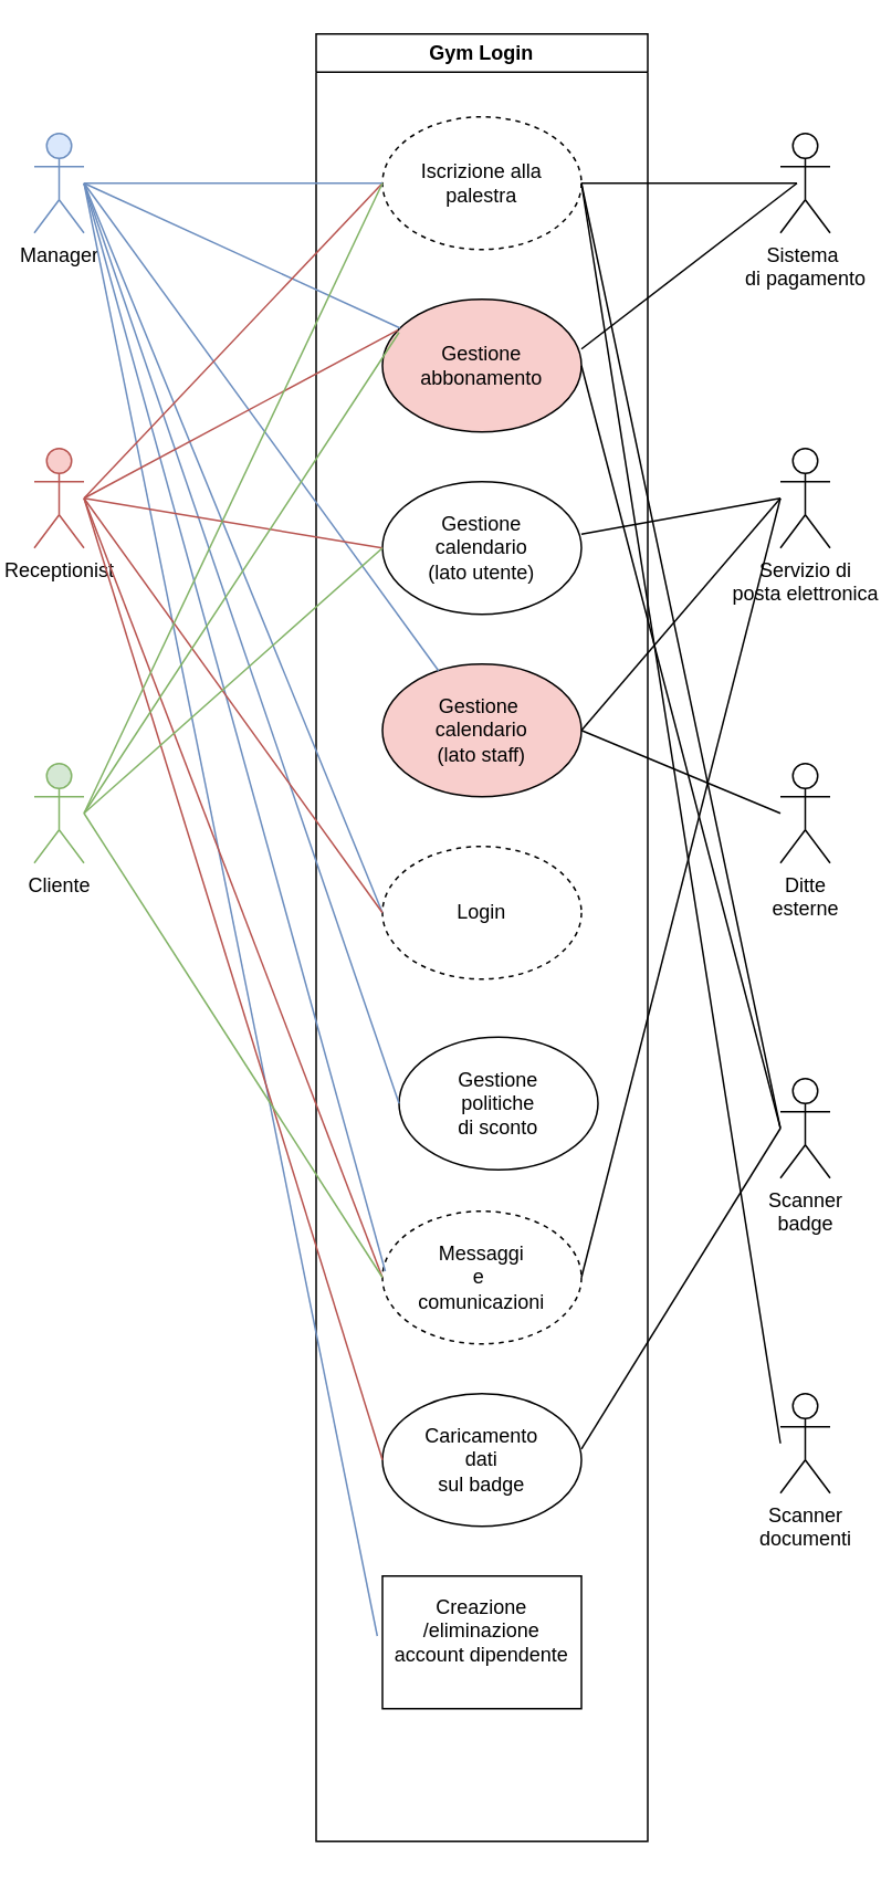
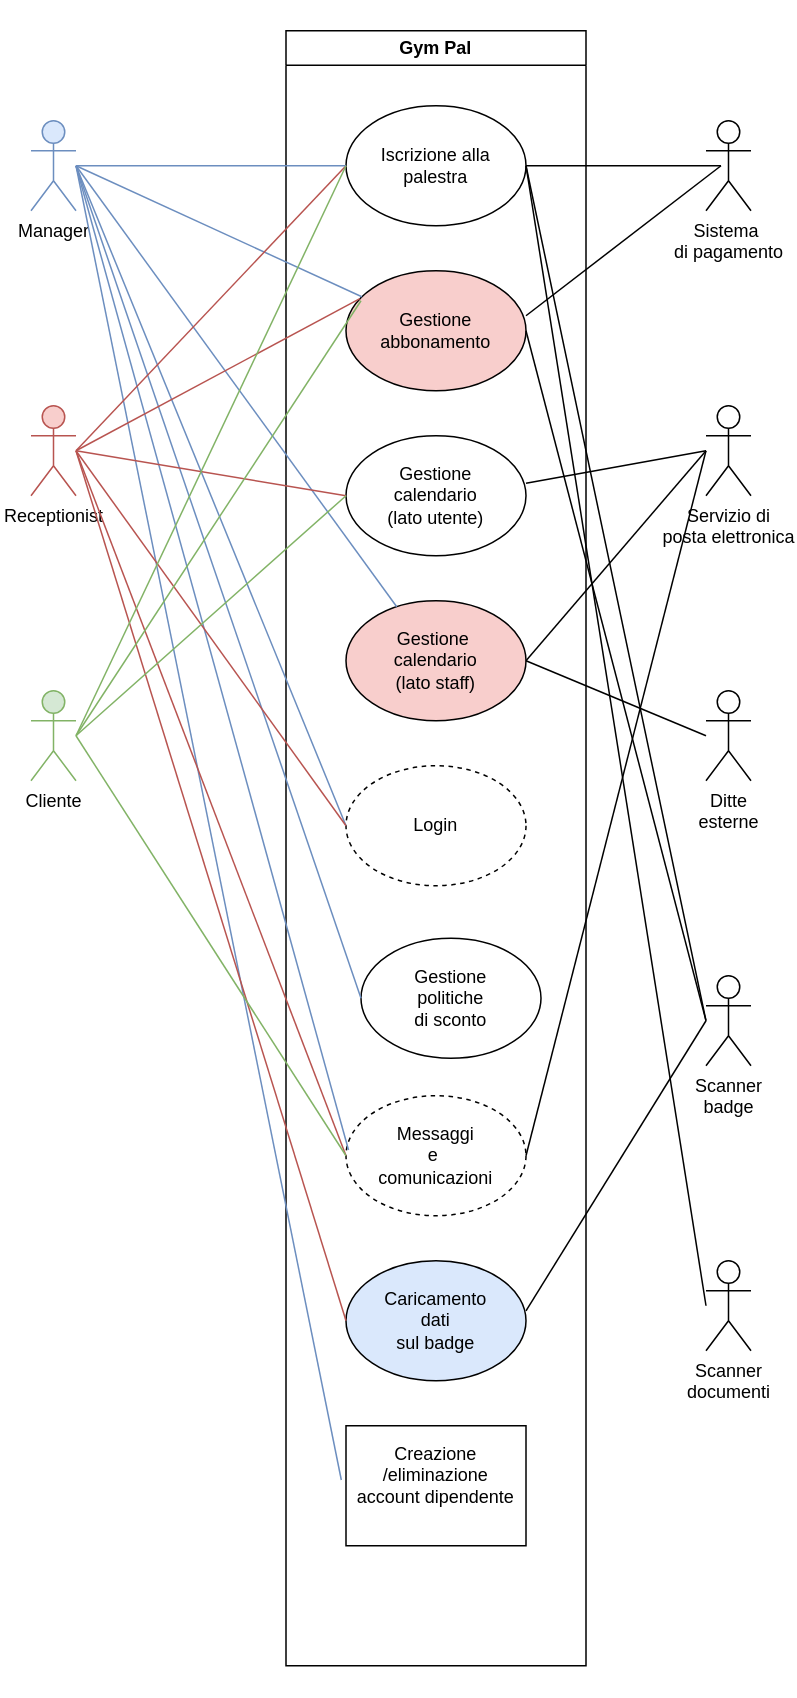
  <mxCell id="0" />
  <mxCell id="1" parent="0" />
- <mxCell id="2" value="Gym Login" style="swimlane;whiteSpace=wrap;html=1;fillStyle=auto;fillColor=none;" vertex="1" parent="1"><mxGeometry x="190" y="20" width="200" height="1090" as="geometry"><mxRectangle x="310" y="40" width="90" height="30" as="alternateBounds" /></mxGeometry></mxCell>
- <mxCell id="3" value="Iscrizione&amp;nbsp;&lt;span style=&quot;background-color: initial;&quot;&gt;alla&lt;/span&gt;&lt;div&gt;palestra&lt;/div&gt;" style="ellipse;whiteSpace=wrap;html=1;align=center;dashed=1;" vertex="1" parent="2"><mxGeometry x="40" y="50" width="120" height="80" as="geometry" /></mxCell>
+ <mxCell id="2" value="Gym Pal" style="swimlane;whiteSpace=wrap;html=1;fillStyle=auto;fillColor=none;" vertex="1" parent="1"><mxGeometry x="190" y="20" width="200" height="1090" as="geometry"><mxRectangle x="310" y="40" width="90" height="30" as="alternateBounds" /></mxGeometry></mxCell>
+ <mxCell id="3" value="Iscrizione&amp;nbsp;&lt;span style=&quot;background-color: initial;&quot;&gt;alla&lt;/span&gt;&lt;div&gt;palestra&lt;/div&gt;" style="ellipse;whiteSpace=wrap;html=1;align=center;" vertex="1" parent="2"><mxGeometry x="40" y="50" width="120" height="80" as="geometry" /></mxCell>
  <mxCell id="4" value="Gestione&lt;div&gt;calendario&lt;/div&gt;&lt;div&gt;(lato utente)&lt;/div&gt;" style="ellipse;whiteSpace=wrap;html=1;" vertex="1" parent="2"><mxGeometry x="40" y="270" width="120" height="80" as="geometry" /></mxCell>
  <mxCell id="5" value="Gestione&amp;nbsp;&lt;div&gt;calendario&lt;/div&gt;&lt;div&gt;(lato staff)&lt;/div&gt;" style="ellipse;whiteSpace=wrap;html=1;fillColor=#f8cecc;" vertex="1" parent="2"><mxGeometry x="40" y="380" width="120" height="80" as="geometry" /></mxCell>
  <mxCell id="6" value="Login" style="ellipse;whiteSpace=wrap;html=1;dashed=1;" vertex="1" parent="2"><mxGeometry x="40" y="490" width="120" height="80" as="geometry" /></mxCell>
  <mxCell id="7" value="Gestione&lt;div&gt;politiche&lt;/div&gt;&lt;div&gt;di sconto&lt;/div&gt;" style="ellipse;whiteSpace=wrap;html=1;" vertex="1" parent="2"><mxGeometry x="50" y="605" width="120" height="80" as="geometry" /></mxCell>
  <mxCell id="8" value="Messaggi&lt;div&gt;e&amp;nbsp;&lt;/div&gt;&lt;div&gt;comunicazioni&lt;/div&gt;" style="ellipse;whiteSpace=wrap;html=1;dashed=1;" vertex="1" parent="2"><mxGeometry x="40" y="710" width="120" height="80" as="geometry" /></mxCell>
- <mxCell id="9" value="Caricamento&lt;div&gt;dati&lt;/div&gt;&lt;div&gt;sul badge&lt;/div&gt;" style="ellipse;whiteSpace=wrap;html=1;" vertex="1" parent="2"><mxGeometry x="40" y="820" width="120" height="80" as="geometry" /></mxCell>
+ <mxCell id="9" value="Caricamento&lt;div&gt;dati&lt;/div&gt;&lt;div&gt;sul badge&lt;/div&gt;" style="ellipse;whiteSpace=wrap;html=1;fillColor=#dae8fc;" vertex="1" parent="2"><mxGeometry x="40" y="820" width="120" height="80" as="geometry" /></mxCell>
  <mxCell id="10" value="Creazione&lt;div&gt;/eliminazione&lt;/div&gt;&lt;div&gt;account dipendente&lt;br&gt;&lt;div&gt;&lt;br&gt;&lt;/div&gt;&lt;/div&gt;" style="whiteSpace=wrap;html=1;rounded=0;" vertex="1" parent="2"><mxGeometry x="40" y="930" width="120" height="80" as="geometry" /></mxCell>
  <mxCell id="11" style="edgeStyle=orthogonalEdgeStyle;rounded=0;orthogonalLoop=1;jettySize=auto;html=1;exitX=0.5;exitY=1;exitDx=0;exitDy=0;" edge="1" parent="1" source="2"><mxGeometry relative="1" as="geometry"><mxPoint x="290" y="1110" as="targetPoint" /></mxGeometry></mxCell>
  <mxCell id="12" value="&lt;span style=&quot;background-color: initial;&quot;&gt;Gestione&lt;/span&gt;&lt;div&gt;&lt;span style=&quot;background-color: initial;&quot;&gt;abbonamento&lt;/span&gt;&lt;/div&gt;" style="ellipse;whiteSpace=wrap;html=1;fillColor=#f8cecc;" vertex="1" parent="1"><mxGeometry x="230" y="180" width="120" height="80" as="geometry" /></mxCell>
  <mxCell id="13" value="Manager" style="shape=umlActor;verticalLabelPosition=bottom;verticalAlign=top;html=1;outlineConnect=0;fillColor=#dae8fc;strokeColor=#6c8ebf;" vertex="1" parent="1"><mxGeometry x="20" y="80" width="30" height="60" as="geometry" /></mxCell>
  <mxCell id="14" value="Receptionist" style="shape=umlActor;verticalLabelPosition=bottom;verticalAlign=top;html=1;outlineConnect=0;fillColor=#f8cecc;strokeColor=#b85450;" vertex="1" parent="1"><mxGeometry x="20" y="270" width="30" height="60" as="geometry" /></mxCell>
  <mxCell id="15" value="Cliente" style="shape=umlActor;verticalLabelPosition=bottom;verticalAlign=top;html=1;outlineConnect=0;fillColor=#d5e8d4;strokeColor=#82b366;" vertex="1" parent="1"><mxGeometry x="20" y="460" width="30" height="60" as="geometry" /></mxCell>
  <mxCell id="16" value="Sistema&amp;nbsp;&lt;div&gt;di pagamento&lt;/div&gt;" style="shape=umlActor;verticalLabelPosition=bottom;verticalAlign=top;html=1;outlineConnect=0;" vertex="1" parent="1"><mxGeometry x="470" y="80" width="30" height="60" as="geometry" /></mxCell>
  <mxCell id="17" value="Servizio di&lt;div&gt;posta elettronica&lt;/div&gt;" style="shape=umlActor;verticalLabelPosition=bottom;verticalAlign=top;html=1;outlineConnect=0;" vertex="1" parent="1"><mxGeometry x="470" y="270" width="30" height="60" as="geometry" /></mxCell>
  <mxCell id="18" value="Ditte&lt;div&gt;esterne&lt;/div&gt;" style="shape=umlActor;verticalLabelPosition=bottom;verticalAlign=top;html=1;outlineConnect=0;" vertex="1" parent="1"><mxGeometry x="470" y="460" width="30" height="60" as="geometry" /></mxCell>
  <mxCell id="19" value="Scanner&lt;div&gt;badge&lt;/div&gt;" style="shape=umlActor;verticalLabelPosition=bottom;verticalAlign=top;html=1;outlineConnect=0;" vertex="1" parent="1"><mxGeometry x="470" y="650" width="30" height="60" as="geometry" /></mxCell>
  <mxCell id="20" value="Scanner&lt;div&gt;documenti&lt;/div&gt;" style="shape=umlActor;verticalLabelPosition=bottom;verticalAlign=top;html=1;outlineConnect=0;" vertex="1" parent="1"><mxGeometry x="470" y="840" width="30" height="60" as="geometry" /></mxCell>
  <mxCell id="21" value="" style="endArrow=none;html=1;rounded=0;fillColor=#dae8fc;strokeColor=#6c8ebf;" edge="1" parent="1" target="5"><mxGeometry width="50" height="50" relative="1" as="geometry"><mxPoint x="50" y="110" as="sourcePoint" /><mxPoint x="100" y="60" as="targetPoint" /></mxGeometry></mxCell>
  <mxCell id="22" value="" style="endArrow=none;html=1;rounded=0;fillColor=#dae8fc;strokeColor=#6c8ebf;" edge="1" parent="1" target="12"><mxGeometry width="50" height="50" relative="1" as="geometry"><mxPoint x="50" y="110" as="sourcePoint" /><mxPoint x="100" y="60" as="targetPoint" /></mxGeometry></mxCell>
  <mxCell id="23" value="" style="endArrow=none;html=1;rounded=0;entryX=0;entryY=0.5;entryDx=0;entryDy=0;fillColor=#dae8fc;strokeColor=#6c8ebf;" edge="1" parent="1" target="6"><mxGeometry width="50" height="50" relative="1" as="geometry"><mxPoint x="50" y="110" as="sourcePoint" /><mxPoint x="220" y="532.069" as="targetPoint" /></mxGeometry></mxCell>
  <mxCell id="24" value="" style="endArrow=none;html=1;rounded=0;entryX=0;entryY=0.5;entryDx=0;entryDy=0;fillColor=#dae8fc;strokeColor=#6c8ebf;" edge="1" parent="1" target="7"><mxGeometry width="50" height="50" relative="1" as="geometry"><mxPoint x="50" y="110" as="sourcePoint" /><mxPoint x="100" y="60" as="targetPoint" /></mxGeometry></mxCell>
  <mxCell id="25" value="" style="endArrow=none;html=1;rounded=0;entryX=0.014;entryY=0.452;entryDx=0;entryDy=0;entryPerimeter=0;fillColor=#dae8fc;strokeColor=#6c8ebf;" edge="1" parent="1" target="8"><mxGeometry width="50" height="50" relative="1" as="geometry"><mxPoint x="50" y="110" as="sourcePoint" /><mxPoint x="100" y="60" as="targetPoint" /></mxGeometry></mxCell>
  <mxCell id="26" value="" style="endArrow=none;html=1;rounded=0;entryX=-0.026;entryY=0.452;entryDx=0;entryDy=0;entryPerimeter=0;fillColor=#dae8fc;strokeColor=#6c8ebf;" edge="1" parent="1" target="10"><mxGeometry width="50" height="50" relative="1" as="geometry"><mxPoint x="50" y="110" as="sourcePoint" /><mxPoint x="100" y="60" as="targetPoint" /></mxGeometry></mxCell>
  <mxCell id="27" value="" style="endArrow=none;html=1;rounded=0;entryX=0;entryY=0.5;entryDx=0;entryDy=0;fillColor=#f8cecc;strokeColor=#b85450;" edge="1" parent="1" target="3"><mxGeometry width="50" height="50" relative="1" as="geometry"><mxPoint x="50" y="300" as="sourcePoint" /><mxPoint x="100" y="250" as="targetPoint" /></mxGeometry></mxCell>
  <mxCell id="28" value="" style="endArrow=none;html=1;rounded=0;entryX=0.077;entryY=0.232;entryDx=0;entryDy=0;entryPerimeter=0;fillColor=#f8cecc;strokeColor=#b85450;" edge="1" parent="1" target="12"><mxGeometry width="50" height="50" relative="1" as="geometry"><mxPoint x="50" y="300" as="sourcePoint" /><mxPoint x="240" y="200" as="targetPoint" /></mxGeometry></mxCell>
  <mxCell id="29" value="" style="endArrow=none;html=1;rounded=0;entryX=0;entryY=0.5;entryDx=0;entryDy=0;fillColor=#f8cecc;strokeColor=#b85450;" edge="1" parent="1" target="6"><mxGeometry width="50" height="50" relative="1" as="geometry"><mxPoint x="50" y="300" as="sourcePoint" /><mxPoint x="100" y="250" as="targetPoint" /></mxGeometry></mxCell>
  <mxCell id="30" value="" style="endArrow=none;html=1;rounded=0;entryX=0;entryY=0.5;entryDx=0;entryDy=0;fillColor=#f8cecc;strokeColor=#b85450;" edge="1" parent="1" target="8"><mxGeometry width="50" height="50" relative="1" as="geometry"><mxPoint x="50" y="300" as="sourcePoint" /><mxPoint x="100" y="250" as="targetPoint" /></mxGeometry></mxCell>
  <mxCell id="31" value="" style="endArrow=none;html=1;rounded=0;entryX=0;entryY=0.5;entryDx=0;entryDy=0;fillColor=#f8cecc;strokeColor=#b85450;" edge="1" parent="1" target="4"><mxGeometry width="50" height="50" relative="1" as="geometry"><mxPoint x="50" y="300" as="sourcePoint" /><mxPoint x="100" y="250" as="targetPoint" /></mxGeometry></mxCell>
  <mxCell id="32" value="" style="endArrow=none;html=1;rounded=0;entryX=0;entryY=0.5;entryDx=0;entryDy=0;fillColor=#f8cecc;strokeColor=#b85450;" edge="1" parent="1" target="9"><mxGeometry width="50" height="50" relative="1" as="geometry"><mxPoint x="50" y="300" as="sourcePoint" /><mxPoint x="100" y="250" as="targetPoint" /></mxGeometry></mxCell>
  <mxCell id="33" value="" style="endArrow=none;html=1;rounded=0;entryX=0;entryY=0.5;entryDx=0;entryDy=0;fillColor=#dae8fc;strokeColor=#6c8ebf;" edge="1" parent="1" target="3"><mxGeometry width="50" height="50" relative="1" as="geometry"><mxPoint x="50" y="110" as="sourcePoint" /><mxPoint x="100" y="60" as="targetPoint" /></mxGeometry></mxCell>
  <mxCell id="34" value="" style="endArrow=none;html=1;rounded=0;entryX=0;entryY=0.5;entryDx=0;entryDy=0;fillColor=#d5e8d4;strokeColor=#82b366;" edge="1" parent="1" target="3"><mxGeometry width="50" height="50" relative="1" as="geometry"><mxPoint x="50" y="490" as="sourcePoint" /><mxPoint x="230" y="90.345" as="targetPoint" /></mxGeometry></mxCell>
  <mxCell id="35" value="" style="endArrow=none;html=1;rounded=0;fillColor=#d5e8d4;strokeColor=#82b366;" edge="1" parent="1"><mxGeometry width="50" height="50" relative="1" as="geometry"><mxPoint x="50" y="490" as="sourcePoint" /><mxPoint x="240" y="200" as="targetPoint" /></mxGeometry></mxCell>
  <mxCell id="36" value="" style="endArrow=none;html=1;rounded=0;fillColor=#d5e8d4;strokeColor=#82b366;" edge="1" parent="1"><mxGeometry width="50" height="50" relative="1" as="geometry"><mxPoint x="50" y="490" as="sourcePoint" /><mxPoint x="230" y="330" as="targetPoint" /></mxGeometry></mxCell>
  <mxCell id="37" value="" style="endArrow=none;html=1;rounded=0;entryX=0;entryY=0.5;entryDx=0;entryDy=0;fillColor=#d5e8d4;strokeColor=#82b366;" edge="1" parent="1" target="8"><mxGeometry width="50" height="50" relative="1" as="geometry"><mxPoint x="50" y="490" as="sourcePoint" /><mxPoint x="230" y="775.517" as="targetPoint" /></mxGeometry></mxCell>
  <mxCell id="38" value="" style="endArrow=none;html=1;rounded=0;exitX=1;exitY=0.5;exitDx=0;exitDy=0;" edge="1" parent="1" source="3"><mxGeometry width="50" height="50" relative="1" as="geometry"><mxPoint x="430" y="160" as="sourcePoint" /><mxPoint x="480" y="110" as="targetPoint" /></mxGeometry></mxCell>
  <mxCell id="39" value="" style="endArrow=none;html=1;rounded=0;" edge="1" parent="1"><mxGeometry width="50" height="50" relative="1" as="geometry"><mxPoint x="350" y="210" as="sourcePoint" /><mxPoint x="480" y="110" as="targetPoint" /></mxGeometry></mxCell>
  <mxCell id="40" value="" style="endArrow=none;html=1;rounded=0;" edge="1" parent="1"><mxGeometry width="50" height="50" relative="1" as="geometry"><mxPoint x="350" y="440" as="sourcePoint" /><mxPoint x="470" y="300" as="targetPoint" /></mxGeometry></mxCell>
  <mxCell id="41" value="" style="endArrow=none;html=1;rounded=0;exitX=1;exitY=0.396;exitDx=0;exitDy=0;exitPerimeter=0;" edge="1" parent="1" source="4"><mxGeometry width="50" height="50" relative="1" as="geometry"><mxPoint x="420" y="350" as="sourcePoint" /><mxPoint x="470" y="300" as="targetPoint" /></mxGeometry></mxCell>
  <mxCell id="42" value="" style="endArrow=none;html=1;rounded=0;exitX=1;exitY=0.5;exitDx=0;exitDy=0;" edge="1" parent="1" source="8"><mxGeometry width="50" height="50" relative="1" as="geometry"><mxPoint x="420" y="350" as="sourcePoint" /><mxPoint x="470" y="300" as="targetPoint" /></mxGeometry></mxCell>
  <mxCell id="43" value="" style="endArrow=none;html=1;rounded=0;exitX=1;exitY=0.5;exitDx=0;exitDy=0;" edge="1" parent="1" source="5"><mxGeometry width="50" height="50" relative="1" as="geometry"><mxPoint x="420" y="540" as="sourcePoint" /><mxPoint x="470" y="490" as="targetPoint" /></mxGeometry></mxCell>
  <mxCell id="44" value="" style="endArrow=none;html=1;rounded=0;exitX=1;exitY=0.5;exitDx=0;exitDy=0;" edge="1" parent="1" source="3"><mxGeometry width="50" height="50" relative="1" as="geometry"><mxPoint x="420" y="730" as="sourcePoint" /><mxPoint x="470" y="680" as="targetPoint" /></mxGeometry></mxCell>
  <mxCell id="45" value="" style="endArrow=none;html=1;rounded=0;exitX=1;exitY=0.5;exitDx=0;exitDy=0;" edge="1" parent="1" source="12"><mxGeometry width="50" height="50" relative="1" as="geometry"><mxPoint x="420" y="730" as="sourcePoint" /><mxPoint x="470" y="680" as="targetPoint" /></mxGeometry></mxCell>
  <mxCell id="46" value="" style="endArrow=none;html=1;rounded=0;exitX=1;exitY=0.417;exitDx=0;exitDy=0;exitPerimeter=0;" edge="1" parent="1" source="9"><mxGeometry width="50" height="50" relative="1" as="geometry"><mxPoint x="420" y="730" as="sourcePoint" /><mxPoint x="470" y="680" as="targetPoint" /></mxGeometry></mxCell>
  <mxCell id="47" value="" style="endArrow=none;html=1;rounded=0;exitX=1;exitY=0.5;exitDx=0;exitDy=0;" edge="1" parent="1" source="3"><mxGeometry width="50" height="50" relative="1" as="geometry"><mxPoint x="420" y="920" as="sourcePoint" /><mxPoint x="470" y="870" as="targetPoint" /></mxGeometry></mxCell>
